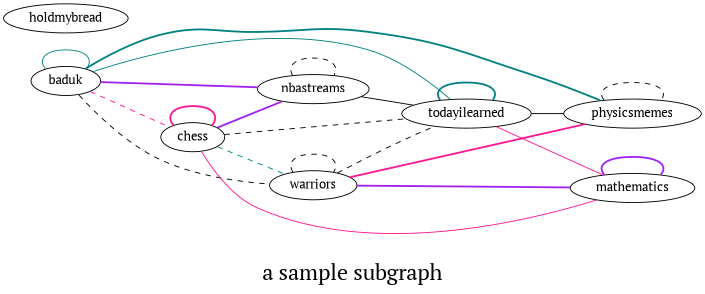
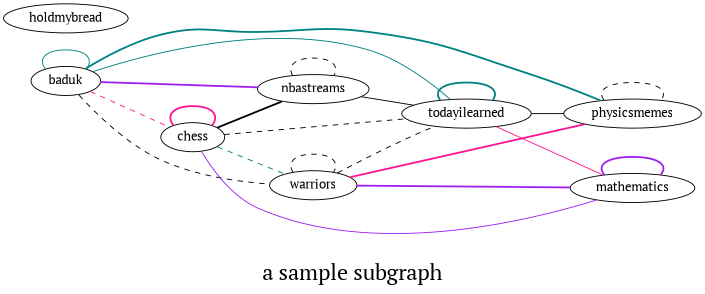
  graph {
    fontname="PT Serif"
    fontsize=24
    label="\n a sample subgraph \n"
    rankdir=LR
    splines=true
    node [fontname="PT Serif" shape=ellipse]
    edge [color=black fontname="PT Serif" style=dashed]
    n1 [height=0.3 label=baduk width=0.3]
    n2 [height=0.3 label=chess width=0.3]
    n3 [height=0.3 label=warriors width=0.3]
    n4 [height=0.3 label=nbastreams width=0.3]
    n5 [height=0.3 label=todayilearned width=0.3]
    n6 [height=0.3 label=physicsmemes width=0.3]
    n7 [height=0.3 label=mathematics width=0.3]
    n8 [height=0.3 label=holdmybread width=0.3]
    n1 -- n1 [color=teal style=solid]
    n1 -- n2 [color=deeppink]
    n1 -- n3
    n1 -- n4 [color=purple style=bold]
    n1 -- n5 [color=teal style=solid]
    n1 -- n6 [color=teal style=bold]
    n2 -- n2 [color=deeppink style=bold]
    n2 -- n3 [color=teal]
-   n2 -- n4 [color=purple style=bold]
+   n2 -- n4 [style=bold]
    n2 -- n5
-   n2 -- n7 [color=deeppink style=solid]
+   n2 -- n7 [color=purple style=solid]
    n3 -- n3
    n3 -- n5
    n3 -- n6 [color=deeppink style=bold]
    n3 -- n7 [color=purple style=bold]
    n4 -- n4
    n4 -- n5 [style=solid]
    n5 -- n5 [color=teal style=bold]
    n5 -- n6 [style=solid]
    n5 -- n7 [color=deeppink style=solid]
    n6 -- n6
    n7 -- n7 [color=purple style=bold]
  }
